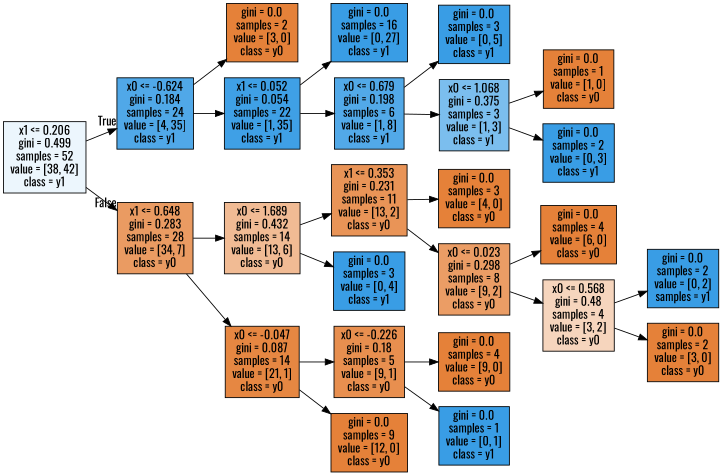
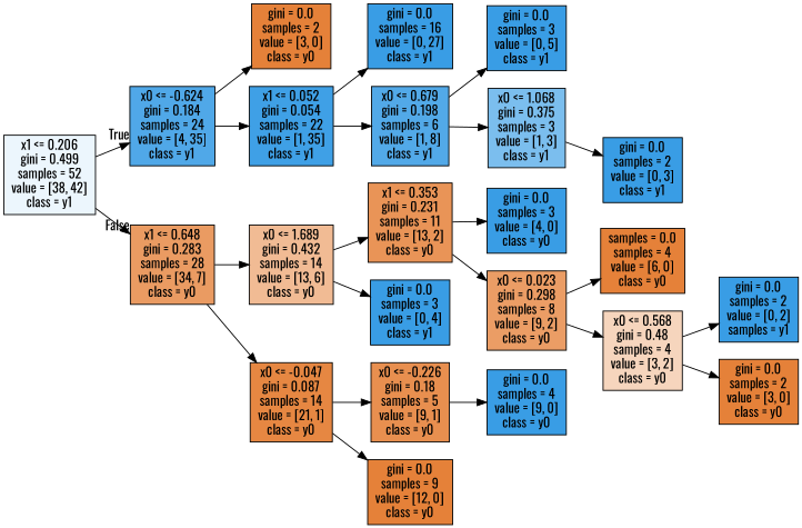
  digraph {
    fontname=Oswald
    rankdir=LR
    node [color=black fillcolor="#e58139" fontname=Oswald shape=box style=filled]
    edge [fontname=Oswald]
    n1 [fillcolor="#ecf6fd" label="x1 <= 0.206\ngini = 0.499\nsamples = 52\nvalue = [38, 42]\nclass = y1"]
    n2 [fillcolor="#50a8e8" label="x0 <= -0.624\ngini = 0.184\nsamples = 24\nvalue = [4, 35]\nclass = y1"]
    n3 [fillcolor="#ea9b62" label="x1 <= 0.648\ngini = 0.283\nsamples = 28\nvalue = [34, 7]\nclass = y0"]
    n4 [label="gini = 0.0\nsamples = 2\nvalue = [3, 0]\nclass = y0"]
    n5 [fillcolor="#3fa0e6" label="x1 <= 0.052\ngini = 0.054\nsamples = 22\nvalue = [1, 35]\nclass = y1"]
    n6 [fillcolor="#f1bb94" label="x0 <= 1.689\ngini = 0.432\nsamples = 14\nvalue = [13, 6]\nclass = y0"]
    n7 [fillcolor="#e68742" label="x0 <= -0.047\ngini = 0.087\nsamples = 14\nvalue = [21, 1]\nclass = y0"]
    n8 [fillcolor="#399de5" label="gini = 0.0\nsamples = 16\nvalue = [0, 27]\nclass = y1"]
    n9 [fillcolor="#52a9e8" label="x0 <= 0.679\ngini = 0.198\nsamples = 6\nvalue = [1, 8]\nclass = y1"]
    n10 [fillcolor="#399de5" label="gini = 0.0\nsamples = 3\nvalue = [0, 5]\nclass = y1"]
    n11 [fillcolor="#7bbeee" label="x0 <= 1.068\ngini = 0.375\nsamples = 3\nvalue = [1, 3]\nclass = y1"]
-   n12 [label="gini = 0.0\nsamples = 1\nvalue = [1, 0]\nclass = y0"]
    n13 [fillcolor="#399de5" label="gini = 0.0\nsamples = 2\nvalue = [0, 3]\nclass = y1"]
    n14 [fillcolor="#e99457" label="x1 <= 0.353\ngini = 0.231\nsamples = 11\nvalue = [13, 2]\nclass = y0"]
    n15 [fillcolor="#399de5" label="gini = 0.0\nsamples = 3\nvalue = [0, 4]\nclass = y1"]
    n16 [fillcolor="#e88f4f" label="x0 <= -0.226\ngini = 0.18\nsamples = 5\nvalue = [9, 1]\nclass = y0"]
    n17 [label="gini = 0.0\nsamples = 9\nvalue = [12, 0]\nclass = y0"]
-   n18 [label="gini = 0.0\nsamples = 3\nvalue = [4, 0]\nclass = y0"]
+   n18 [fillcolor="#399de5" label="gini = 0.0\nsamples = 3\nvalue = [4, 0]\nclass = y0"]
    n19 [fillcolor="#eb9d65" label="x0 <= 0.023\ngini = 0.298\nsamples = 8\nvalue = [9, 2]\nclass = y0"]
-   n20 [label="gini = 0.0\nsamples = 4\nvalue = [6, 0]\nclass = y0"]
+   n20 [label="samples = 0.0\nsamples = 4\nvalue = [6, 0]\nclass = y0"]
    n21 [fillcolor="#f6d5bd" label="x0 <= 0.568\ngini = 0.48\nsamples = 4\nvalue = [3, 2]\nclass = y0"]
    n22 [fillcolor="#399de5" label="gini = 0.0\nsamples = 2\nvalue = [0, 2]\nsamples = y1"]
    n23 [label="gini = 0.0\nsamples = 2\nvalue = [3, 0]\nclass = y0"]
-   n24 [label="gini = 0.0\nsamples = 4\nvalue = [9, 0]\nclass = y0"]
-   n25 [fillcolor="#399de5" label="gini = 0.0\nsamples = 1\nvalue = [0, 1]\nclass = y1"]
+   n24 [fillcolor="#399de5" label="gini = 0.0\nsamples = 4\nvalue = [9, 0]\nclass = y0"]
    n1 -> n2 [headlabel=True labelangle=45 labeldistance=2.5]
    n1 -> n3 [headlabel=False labelangle=-45 labeldistance=2.5]
    n2 -> n4
    n2 -> n5
    n3 -> n6
    n3 -> n7
    n5 -> n8
    n5 -> n9
    n6 -> n14
    n6 -> n15
    n7 -> n16
    n7 -> n17
    n9 -> n10
    n9 -> n11
-   n11 -> n12
    n11 -> n13
    n14 -> n18
    n14 -> n19
    n16 -> n24
-   n16 -> n25
    n19 -> n20
    n19 -> n21
    n21 -> n22
    n21 -> n23
  }
